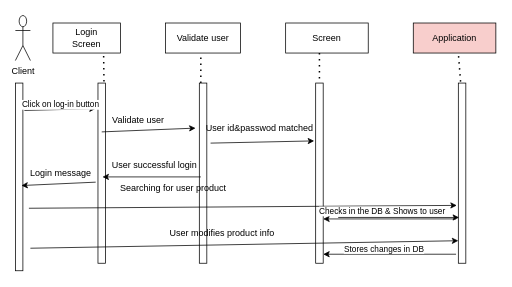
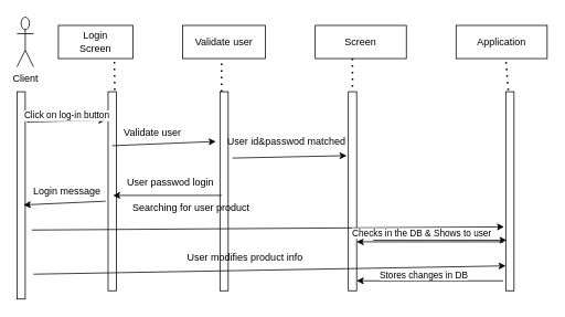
  <mxCell id="0" />
  <mxCell id="1" parent="0" />
  <mxCell id="2" value="Client" style="shape=umlActor;verticalLabelPosition=bottom;verticalAlign=top;html=1;outlineConnect=0;" parent="1" vertex="1"><mxGeometry x="20" y="20" width="20" height="60" as="geometry" /></mxCell>
  <mxCell id="3" value="" style="html=1;points=[];perimeter=orthogonalPerimeter;" parent="1" vertex="1"><mxGeometry x="20" y="110" width="10" height="250" as="geometry" /></mxCell>
  <mxCell id="4" value="Login&lt;br&gt;Screen" style="rounded=0;whiteSpace=wrap;html=1;" parent="1" vertex="1"><mxGeometry x="70" y="30" width="90" height="40" as="geometry" /></mxCell>
  <mxCell id="5" value="Validate user" style="rounded=0;whiteSpace=wrap;html=1;" parent="1" vertex="1"><mxGeometry x="220" y="30" width="100" height="40" as="geometry" /></mxCell>
  <mxCell id="6" value="Screen" style="rounded=0;whiteSpace=wrap;html=1;" parent="1" vertex="1"><mxGeometry x="380" y="30" width="110" height="40" as="geometry" /></mxCell>
  <mxCell id="7" value="" style="html=1;points=[];perimeter=orthogonalPerimeter;" parent="1" vertex="1"><mxGeometry x="130" y="110" width="10" height="240" as="geometry" /></mxCell>
  <mxCell id="8" value="" style="html=1;points=[];perimeter=orthogonalPerimeter;" parent="1" vertex="1"><mxGeometry x="265" y="110" width="10" height="240" as="geometry" /></mxCell>
  <mxCell id="9" value="" style="html=1;points=[];perimeter=orthogonalPerimeter;" parent="1" vertex="1"><mxGeometry x="420" y="110" width="10" height="240" as="geometry" /></mxCell>
- <mxCell id="10" value="Application" style="rounded=0;whiteSpace=wrap;html=1;fillColor=#f8cecc;" parent="1" vertex="1"><mxGeometry x="550" y="30" width="110" height="40" as="geometry" /></mxCell>
+ <mxCell id="10" value="Application" style="rounded=0;whiteSpace=wrap;html=1;" parent="1" vertex="1"><mxGeometry x="550" y="30" width="110" height="40" as="geometry" /></mxCell>
  <mxCell id="11" value="" style="endArrow=classic;html=1;entryX=-0.3;entryY=0.142;entryDx=0;entryDy=0;entryPerimeter=0;exitX=1.2;exitY=0.146;exitDx=0;exitDy=0;exitPerimeter=0;" edge="1" parent="1" source="3" target="7"><mxGeometry width="50" height="50" relative="1" as="geometry"><mxPoint x="30" y="180" as="sourcePoint" /><mxPoint x="80" y="130" as="targetPoint" /></mxGeometry></mxCell>
  <mxCell id="12" value="Click on log-in button" style="edgeLabel;html=1;align=center;verticalAlign=middle;resizable=0;points=[];" vertex="1" connectable="0" parent="11"><mxGeometry x="-0.619" y="8" relative="1" as="geometry"><mxPoint x="30.08" as="offset" /></mxGeometry></mxCell>
  <mxCell id="13" value="" style="endArrow=classic;html=1;exitX=0.5;exitY=0.271;exitDx=0;exitDy=0;exitPerimeter=0;" edge="1" parent="1" source="7"><mxGeometry width="50" height="50" relative="1" as="geometry"><mxPoint x="160" y="180" as="sourcePoint" /><mxPoint x="260" y="170" as="targetPoint" /></mxGeometry></mxCell>
  <mxCell id="14" value="Validate user&amp;nbsp;" style="text;html=1;align=center;verticalAlign=middle;resizable=0;points=[];autosize=1;" vertex="1" parent="1"><mxGeometry x="140" y="150" width="90" height="20" as="geometry" /></mxCell>
  <mxCell id="15" value="" style="endArrow=classic;html=1;entryX=-0.2;entryY=0.321;entryDx=0;entryDy=0;entryPerimeter=0;" edge="1" parent="1" target="9"><mxGeometry width="50" height="50" relative="1" as="geometry"><mxPoint x="280" y="190" as="sourcePoint" /><mxPoint x="430" y="150" as="targetPoint" /></mxGeometry></mxCell>
  <mxCell id="16" value="User id&amp;amp;passwod matched" style="text;html=1;align=center;verticalAlign=middle;resizable=0;points=[];autosize=1;" vertex="1" parent="1"><mxGeometry x="265" y="160" width="160" height="20" as="geometry" /></mxCell>
  <mxCell id="17" value="" style="endArrow=classic;html=1;entryX=1;entryY=0.496;entryDx=0;entryDy=0;entryPerimeter=0;" edge="1" parent="1" source="18" target="7"><mxGeometry width="50" height="50" relative="1" as="geometry"><mxPoint x="260" y="230" as="sourcePoint" /><mxPoint x="430" y="150" as="targetPoint" /></mxGeometry></mxCell>
- <mxCell id="18" value="User successful login" style="text;html=1;align=center;verticalAlign=middle;resizable=0;points=[];autosize=1;" vertex="1" parent="1"><mxGeometry x="140" y="210" width="130" height="20" as="geometry" /></mxCell>
+ <mxCell id="18" value="User passwod login" style="text;html=1;align=center;verticalAlign=middle;resizable=0;points=[];autosize=1;" vertex="1" parent="1"><mxGeometry x="140" y="210" width="130" height="20" as="geometry" /></mxCell>
  <mxCell id="19" value="" style="endArrow=classic;html=1;entryX=-0.031;entryY=1.25;entryDx=0;entryDy=0;entryPerimeter=0;exitX=0.977;exitY=1.25;exitDx=0;exitDy=0;exitPerimeter=0;" edge="1" parent="1" source="18" target="18"><mxGeometry width="50" height="50" relative="1" as="geometry"><mxPoint x="220" y="280" as="sourcePoint" /><mxPoint x="140" y="229.04" as="targetPoint" /></mxGeometry></mxCell>
  <mxCell id="20" value="" style="endArrow=classic;html=1;exitX=-0.3;exitY=0.55;exitDx=0;exitDy=0;exitPerimeter=0;entryX=0.8;entryY=0.546;entryDx=0;entryDy=0;entryPerimeter=0;" edge="1" parent="1" source="7" target="3"><mxGeometry width="50" height="50" relative="1" as="geometry"><mxPoint x="380" y="200" as="sourcePoint" /><mxPoint x="430" y="150" as="targetPoint" /></mxGeometry></mxCell>
  <mxCell id="21" value="Login message" style="text;html=1;align=center;verticalAlign=middle;resizable=0;points=[];autosize=1;" vertex="1" parent="1"><mxGeometry x="30" y="220" width="100" height="20" as="geometry" /></mxCell>
  <mxCell id="22" value="" style="html=1;points=[];perimeter=orthogonalPerimeter;" vertex="1" parent="1"><mxGeometry x="610" y="110" width="10" height="240" as="geometry" /></mxCell>
  <mxCell id="23" value="" style="endArrow=classic;html=1;exitX=1.8;exitY=0.667;exitDx=0;exitDy=0;exitPerimeter=0;entryX=-0.2;entryY=0.679;entryDx=0;entryDy=0;entryPerimeter=0;" edge="1" parent="1" source="3" target="22"><mxGeometry width="50" height="50" relative="1" as="geometry"><mxPoint x="380" y="330" as="sourcePoint" /><mxPoint x="430" y="280" as="targetPoint" /></mxGeometry></mxCell>
  <mxCell id="24" value="Searching for user product" style="text;html=1;align=center;verticalAlign=middle;resizable=0;points=[];autosize=1;" vertex="1" parent="1"><mxGeometry x="140" y="240" width="180" height="20" as="geometry" /></mxCell>
  <mxCell id="25" value="" style="endArrow=classic;html=1;exitX=-0.3;exitY=0.754;exitDx=0;exitDy=0;exitPerimeter=0;" edge="1" parent="1" source="22"><mxGeometry width="50" height="50" relative="1" as="geometry"><mxPoint x="590" y="300" as="sourcePoint" /><mxPoint x="430" y="291" as="targetPoint" /></mxGeometry></mxCell>
  <mxCell id="26" value="Checks in the DB &amp;amp; Shows to user&amp;nbsp;" style="edgeLabel;html=1;align=center;verticalAlign=middle;resizable=0;points=[];" vertex="1" connectable="0" parent="25"><mxGeometry x="0.582" y="-8" relative="1" as="geometry"><mxPoint x="43" y="-2.99" as="offset" /></mxGeometry></mxCell>
  <mxCell id="27" value="" style="endArrow=classic;html=1;entryX=0.1;entryY=0.746;entryDx=0;entryDy=0;entryPerimeter=0;" edge="1" parent="1" target="22"><mxGeometry width="50" height="50" relative="1" as="geometry"><mxPoint x="450" y="289" as="sourcePoint" /><mxPoint x="430" y="280" as="targetPoint" /></mxGeometry></mxCell>
  <mxCell id="28" value="" style="endArrow=classic;html=1;" edge="1" parent="1"><mxGeometry width="50" height="50" relative="1" as="geometry"><mxPoint x="40" y="330" as="sourcePoint" /><mxPoint x="610" y="320" as="targetPoint" /></mxGeometry></mxCell>
  <mxCell id="29" value="User modifies product info" style="text;html=1;align=center;verticalAlign=middle;resizable=0;points=[];autosize=1;" vertex="1" parent="1"><mxGeometry x="220" y="300" width="150" height="20" as="geometry" /></mxCell>
  <mxCell id="30" value="" style="endArrow=classic;html=1;exitX=-0.3;exitY=0.95;exitDx=0;exitDy=0;exitPerimeter=0;entryX=1;entryY=0.95;entryDx=0;entryDy=0;entryPerimeter=0;" edge="1" parent="1" source="22" target="9"><mxGeometry width="50" height="50" relative="1" as="geometry"><mxPoint x="380" y="330" as="sourcePoint" /><mxPoint x="430" y="280" as="targetPoint" /></mxGeometry></mxCell>
  <mxCell id="31" value="Stores changes in DB" style="edgeLabel;html=1;align=center;verticalAlign=middle;resizable=0;points=[];" vertex="1" connectable="0" parent="30"><mxGeometry x="0.424" y="-7" relative="1" as="geometry"><mxPoint x="29" y="-1" as="offset" /></mxGeometry></mxCell>
  <mxCell id="32" value="" style="endArrow=none;dashed=1;html=1;dashPattern=1 3;strokeWidth=2;exitX=0.409;exitY=1;exitDx=0;exitDy=0;exitPerimeter=0;" edge="1" parent="1" source="6"><mxGeometry width="50" height="50" relative="1" as="geometry"><mxPoint x="380" y="240" as="sourcePoint" /><mxPoint x="425" y="110" as="targetPoint" /></mxGeometry></mxCell>
  <mxCell id="33" value="" style="endArrow=none;dashed=1;html=1;dashPattern=1 3;strokeWidth=2;exitX=0.3;exitY=-0.008;exitDx=0;exitDy=0;exitPerimeter=0;" edge="1" parent="1" source="22"><mxGeometry width="50" height="50" relative="1" as="geometry"><mxPoint x="620" y="100" as="sourcePoint" /><mxPoint x="610" y="70" as="targetPoint" /></mxGeometry></mxCell>
  <mxCell id="34" value="" style="endArrow=none;dashed=1;html=1;dashPattern=1 3;strokeWidth=2;" edge="1" parent="1"><mxGeometry width="50" height="50" relative="1" as="geometry"><mxPoint x="267" y="110" as="sourcePoint" /><mxPoint x="267" y="74" as="targetPoint" /></mxGeometry></mxCell>
  <mxCell id="35" value="" style="endArrow=none;dashed=1;html=1;dashPattern=1 3;strokeWidth=2;entryX=0.75;entryY=1;entryDx=0;entryDy=0;" edge="1" parent="1" target="4"><mxGeometry width="50" height="50" relative="1" as="geometry"><mxPoint x="138" y="108" as="sourcePoint" /><mxPoint x="170" y="108" as="targetPoint" /></mxGeometry></mxCell>
